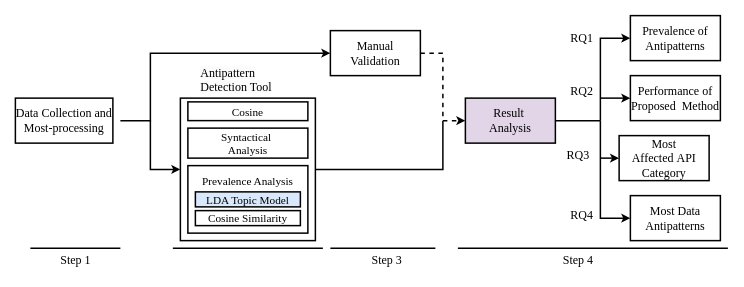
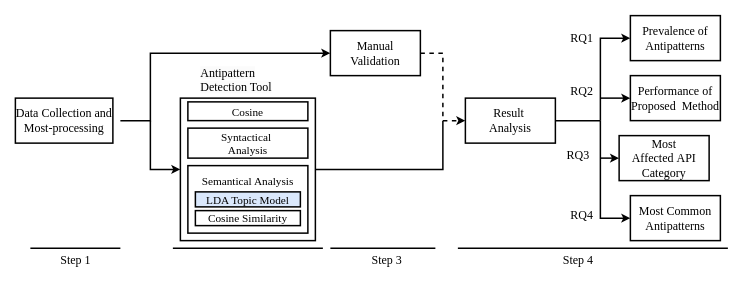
  <mxCell id="0" />
  <mxCell id="1" parent="0" />
  <mxCell id="2" value="&lt;font size=&quot;1&quot; face=&quot;Times New Roman&quot;&gt;&lt;span style=&quot;font-size: 16px;&quot;&gt;Data Collection and Most-processing&lt;/span&gt;&lt;/font&gt;" style="rounded=0;whiteSpace=wrap;html=1;strokeWidth=2;container=0;fontStyle=0" parent="1" vertex="1"><mxGeometry x="20" y="130" width="130" height="60" as="geometry" /></mxCell>
  <mxCell id="3" value="&lt;font size=&quot;1&quot; face=&quot;Times New Roman&quot;&gt;&lt;span style=&quot;font-size: 16px;&quot;&gt;&lt;br&gt;&lt;/span&gt;&lt;/font&gt;" style="rounded=0;whiteSpace=wrap;html=1;strokeWidth=2;container=0;fontStyle=0" parent="1" vertex="1"><mxGeometry x="240" y="130" width="180" height="190" as="geometry" /></mxCell>
  <mxCell id="4" value="&lt;span style=&quot;border-color: var(--border-color); color: rgb(0, 0, 0); font-family: &amp;quot;Times New Roman&amp;quot;; font-style: normal; font-variant-ligatures: normal; font-variant-caps: normal; letter-spacing: normal; orphans: 2; text-align: center; text-indent: 0px; text-transform: none; widows: 2; word-spacing: 0px; -webkit-text-stroke-width: 0px; background-color: rgb(251, 251, 251); text-decoration-thickness: initial; text-decoration-style: initial; text-decoration-color: initial; font-size: 16px;&quot;&gt;Antipattern &lt;br&gt;Detection Tool&lt;br&gt;&lt;/span&gt;" style="text;whiteSpace=wrap;html=1;container=0;strokeWidth=2;fontStyle=0" parent="1" vertex="1"><mxGeometry x="265" y="80" width="135" height="40" as="geometry" /></mxCell>
  <mxCell id="5" value="" style="endArrow=classic;html=1;rounded=0;strokeWidth=2;entryX=0;entryY=0.5;entryDx=0;entryDy=0;fontStyle=0" parent="1" target="32" edge="1"><mxGeometry width="50" height="50" relative="1" as="geometry"><mxPoint x="160" y="160" as="sourcePoint" /><mxPoint x="430" y="70" as="targetPoint" /><Array as="points"><mxPoint x="200" y="160" /><mxPoint x="200" y="70" /></Array></mxGeometry></mxCell>
  <mxCell id="6" value="" style="endArrow=classic;html=1;rounded=0;entryX=0;entryY=0.5;entryDx=0;entryDy=0;strokeWidth=2;fontStyle=0" parent="1" target="3" edge="1"><mxGeometry width="50" height="50" relative="1" as="geometry"><mxPoint x="200" y="160" as="sourcePoint" /><mxPoint x="210" y="200" as="targetPoint" /><Array as="points"><mxPoint x="200" y="225" /></Array></mxGeometry></mxCell>
- <mxCell id="7" value="&lt;font size=&quot;1&quot; face=&quot;Times New Roman&quot;&gt;&lt;span style=&quot;font-size: 16px;&quot;&gt;Result&amp;nbsp;&lt;br&gt;Analysis&lt;br&gt;&lt;/span&gt;&lt;/font&gt;" style="rounded=0;whiteSpace=wrap;html=1;strokeWidth=2;container=0;fontStyle=0;fillColor=#e1d5e7;" parent="1" vertex="1"><mxGeometry x="620" y="130" width="120" height="60" as="geometry" /></mxCell>
+ <mxCell id="7" value="&lt;font size=&quot;1&quot; face=&quot;Times New Roman&quot;&gt;&lt;span style=&quot;font-size: 16px;&quot;&gt;Result&amp;nbsp;&lt;br&gt;Analysis&lt;br&gt;&lt;/span&gt;&lt;/font&gt;" style="rounded=0;whiteSpace=wrap;html=1;strokeWidth=2;container=0;fontStyle=0" parent="1" vertex="1"><mxGeometry x="620" y="130" width="120" height="60" as="geometry" /></mxCell>
  <mxCell id="8" value="" style="endArrow=classic;html=1;rounded=0;entryX=0;entryY=0.5;entryDx=0;entryDy=0;exitX=1;exitY=0.5;exitDx=0;exitDy=0;strokeWidth=2;fontStyle=0;dashed=1;" parent="1" source="32" target="7" edge="1"><mxGeometry width="50" height="50" relative="1" as="geometry"><mxPoint x="585" y="70" as="sourcePoint" /><mxPoint x="480" y="90" as="targetPoint" /><Array as="points"><mxPoint x="590" y="70" /><mxPoint x="590" y="160" /></Array></mxGeometry></mxCell>
  <mxCell id="9" value="" style="endArrow=none;html=1;rounded=0;strokeWidth=2;fontStyle=0" parent="1" source="3" edge="1"><mxGeometry width="50" height="50" relative="1" as="geometry"><mxPoint x="600" y="300" as="sourcePoint" /><mxPoint x="590" y="160" as="targetPoint" /><Array as="points"><mxPoint x="590" y="225" /></Array></mxGeometry></mxCell>
  <mxCell id="10" value="&lt;font size=&quot;1&quot; face=&quot;Times New Roman&quot;&gt;&lt;span style=&quot;font-size: 16px;&quot;&gt;Prevalence of Antipatterns&lt;br&gt;&lt;/span&gt;&lt;/font&gt;" style="rounded=0;whiteSpace=wrap;html=1;strokeWidth=2;container=0;fontStyle=0" parent="1" vertex="1"><mxGeometry x="840" y="20" width="120" height="60" as="geometry" /></mxCell>
  <mxCell id="11" value="&lt;font size=&quot;1&quot; face=&quot;Times New Roman&quot;&gt;&lt;span style=&quot;font-size: 16px;&quot;&gt;Performance of Proposed&amp;nbsp; Method&lt;br&gt;&lt;/span&gt;&lt;/font&gt;" style="rounded=0;whiteSpace=wrap;html=1;strokeWidth=2;container=0;fontStyle=0" parent="1" vertex="1"><mxGeometry x="840" y="100" width="120" height="60" as="geometry" /></mxCell>
  <mxCell id="12" value="&lt;font face=&quot;Times New Roman&quot;&gt;&lt;span style=&quot;font-size: 16px;&quot;&gt;Most A&lt;/span&gt;&lt;span style=&quot;font-size: 16px;&quot;&gt;&lt;span&gt;ffected&lt;/span&gt;&lt;/span&gt;&lt;span style=&quot;font-size: 16px;&quot;&gt;&amp;nbsp;API C&lt;/span&gt;&lt;span style=&quot;font-size: 16px;&quot;&gt;&lt;span&gt;ategory&lt;/span&gt;&lt;/span&gt;&lt;br&gt;&lt;/font&gt;" style="rounded=0;whiteSpace=wrap;html=1;strokeWidth=2;container=0;fontStyle=0" parent="1" vertex="1"><mxGeometry x="825" y="180" width="120" height="60" as="geometry" /></mxCell>
- <mxCell id="13" value="&lt;font size=&quot;1&quot; face=&quot;Times New Roman&quot;&gt;&lt;span style=&quot;font-size: 16px;&quot;&gt;Most Data Antipatterns&lt;br&gt;&lt;/span&gt;&lt;/font&gt;" style="rounded=0;whiteSpace=wrap;html=1;strokeWidth=2;container=0;fontStyle=0" parent="1" vertex="1"><mxGeometry x="840" y="260" width="120" height="60" as="geometry" /></mxCell>
+ <mxCell id="13" value="&lt;font size=&quot;1&quot; face=&quot;Times New Roman&quot;&gt;&lt;span style=&quot;font-size: 16px;&quot;&gt;Most Common Antipatterns&lt;br&gt;&lt;/span&gt;&lt;/font&gt;" style="rounded=0;whiteSpace=wrap;html=1;strokeWidth=2;container=0;fontStyle=0" parent="1" vertex="1"><mxGeometry x="840" y="260" width="120" height="60" as="geometry" /></mxCell>
  <mxCell id="14" value="" style="endArrow=none;html=1;rounded=0;strokeWidth=2;fontStyle=0" parent="1" edge="1"><mxGeometry width="50" height="50" relative="1" as="geometry"><mxPoint x="740" y="160" as="sourcePoint" /><mxPoint x="800" y="160" as="targetPoint" /></mxGeometry></mxCell>
  <mxCell id="15" value="&lt;font size=&quot;1&quot; face=&quot;Times New Roman&quot;&gt;&lt;span style=&quot;font-size: 16px;&quot;&gt;RQ1&lt;/span&gt;&lt;/font&gt;" style="text;html=1;align=center;verticalAlign=middle;resizable=0;points=[];autosize=1;strokeColor=none;fillColor=none;container=0;strokeWidth=2;fontStyle=0" parent="1" vertex="1"><mxGeometry x="750" y="35" width="50" height="30" as="geometry" /></mxCell>
  <mxCell id="16" value="&lt;font face=&quot;Times New Roman&quot;&gt;&lt;span&gt;&lt;font style=&quot;font-size: 16px;&quot;&gt;RQ2&lt;/font&gt;&lt;br&gt;&lt;/span&gt;&lt;/font&gt;" style="text;html=1;align=center;verticalAlign=middle;resizable=0;points=[];autosize=1;strokeColor=none;fillColor=none;container=0;strokeWidth=2;fontStyle=0" parent="1" vertex="1"><mxGeometry x="750" y="105" width="50" height="30" as="geometry" /></mxCell>
  <mxCell id="17" value="&lt;font face=&quot;Times New Roman&quot;&gt;&lt;span&gt;&lt;font style=&quot;font-size: 16px;&quot;&gt;RQ3&lt;/font&gt;&lt;br&gt;&lt;/span&gt;&lt;/font&gt;" style="text;html=1;align=center;verticalAlign=middle;resizable=0;points=[];autosize=1;strokeColor=none;fillColor=none;container=0;strokeWidth=2;fontStyle=0" parent="1" vertex="1"><mxGeometry x="745" y="190" width="50" height="30" as="geometry" /></mxCell>
  <mxCell id="18" value="&lt;font size=&quot;1&quot; face=&quot;Times New Roman&quot;&gt;&lt;span style=&quot;font-size: 16px;&quot;&gt;RQ4&lt;/span&gt;&lt;/font&gt;" style="text;html=1;align=center;verticalAlign=middle;resizable=0;points=[];autosize=1;strokeColor=none;fillColor=none;container=0;strokeWidth=2;fontStyle=0" parent="1" vertex="1"><mxGeometry x="750" y="270" width="50" height="30" as="geometry" /></mxCell>
  <mxCell id="19" value="&lt;font style=&quot;font-size: 15px;&quot; face=&quot;Times New Roman&quot;&gt;&lt;span style=&quot;&quot;&gt;Syntactical&amp;nbsp;&lt;br&gt;Analysis&lt;br&gt;&lt;/span&gt;&lt;/font&gt;" style="rounded=0;whiteSpace=wrap;html=1;strokeWidth=2;container=0;fontStyle=0" parent="1" vertex="1"><mxGeometry x="250" y="170" width="160" height="40" as="geometry" /></mxCell>
  <mxCell id="20" value="&lt;font style=&quot;&quot; face=&quot;Times New Roman&quot;&gt;&lt;span style=&quot;&quot;&gt;&lt;font style=&quot;font-size: 15px;&quot;&gt;Cosine&lt;/font&gt;&lt;br&gt;&lt;/span&gt;&lt;/font&gt;" style="rounded=0;whiteSpace=wrap;html=1;strokeWidth=2;container=0;fontStyle=0" parent="1" vertex="1"><mxGeometry x="250" y="135" width="160" height="25" as="geometry" /></mxCell>
  <mxCell id="21" value="&lt;font style=&quot;font-size: 11px;&quot; face=&quot;Times New Roman&quot;&gt;&lt;span style=&quot;&quot;&gt;&lt;br&gt;&lt;/span&gt;&lt;/font&gt;" style="rounded=0;whiteSpace=wrap;html=1;strokeWidth=2;container=0;fontStyle=0" parent="1" vertex="1"><mxGeometry x="250" y="220" width="160" height="90" as="geometry" /></mxCell>
  <mxCell id="22" value="&lt;font style=&quot;&quot; face=&quot;Times New Roman&quot;&gt;&lt;span style=&quot;&quot;&gt;&lt;font style=&quot;font-size: 15px;&quot;&gt;LDA Topic Model&lt;/font&gt;&lt;br&gt;&lt;/span&gt;&lt;/font&gt;" style="rounded=0;whiteSpace=wrap;html=1;strokeWidth=2;container=0;fontStyle=0;fillColor=#dae8fc;" parent="1" vertex="1"><mxGeometry x="260" y="255" width="140" height="20" as="geometry" /></mxCell>
- <mxCell id="23" value="&lt;font style=&quot;&quot; face=&quot;Times New Roman&quot;&gt;&lt;span style=&quot;&quot;&gt;&lt;font style=&quot;font-size: 15px;&quot;&gt;Prevalence Analysis&lt;/font&gt;&lt;br&gt;&lt;/span&gt;&lt;/font&gt;" style="rounded=0;whiteSpace=wrap;html=1;strokeWidth=2;container=0;fillColor=none;strokeColor=none;fontStyle=0" parent="1" vertex="1"><mxGeometry x="260" y="230" width="140" height="20" as="geometry" /></mxCell>
+ <mxCell id="23" value="&lt;font style=&quot;&quot; face=&quot;Times New Roman&quot;&gt;&lt;span style=&quot;&quot;&gt;&lt;font style=&quot;font-size: 15px;&quot;&gt;Semantical Analysis&lt;/font&gt;&lt;br&gt;&lt;/span&gt;&lt;/font&gt;" style="rounded=0;whiteSpace=wrap;html=1;strokeWidth=2;container=0;fillColor=none;strokeColor=none;fontStyle=0" parent="1" vertex="1"><mxGeometry x="260" y="230" width="140" height="20" as="geometry" /></mxCell>
  <mxCell id="24" value="&lt;font size=&quot;1&quot; face=&quot;Times New Roman&quot;&gt;&lt;span style=&quot;font-size: 16px;&quot;&gt;Step 1&lt;/span&gt;&lt;/font&gt;" style="text;html=1;align=center;verticalAlign=middle;resizable=0;points=[];autosize=1;strokeColor=none;fillColor=none;container=0;strokeWidth=2;fontStyle=0" parent="1" vertex="1"><mxGeometry x="70" y="330" width="60" height="30" as="geometry" /></mxCell>
  <mxCell id="25" value="&lt;font size=&quot;1&quot; face=&quot;Times New Roman&quot;&gt;&lt;span style=&quot;font-size: 16px;&quot;&gt;Step 3&lt;/span&gt;&lt;/font&gt;" style="text;html=1;align=center;verticalAlign=middle;resizable=0;points=[];autosize=1;strokeColor=none;fillColor=none;container=0;strokeWidth=2;fontStyle=0" parent="1" vertex="1"><mxGeometry x="485" y="330" width="60" height="30" as="geometry" /></mxCell>
  <mxCell id="26" value="&lt;font size=&quot;1&quot; face=&quot;Times New Roman&quot;&gt;&lt;span style=&quot;font-size: 16px;&quot;&gt;Step 4&lt;/span&gt;&lt;/font&gt;" style="text;html=1;align=center;verticalAlign=middle;resizable=0;points=[];autosize=1;strokeColor=none;fillColor=none;container=0;strokeWidth=2;fontStyle=0" parent="1" vertex="1"><mxGeometry x="740" y="330" width="60" height="30" as="geometry" /></mxCell>
  <mxCell id="27" value="&lt;font style=&quot;&quot; face=&quot;Times New Roman&quot;&gt;&lt;span style=&quot;&quot;&gt;&lt;font style=&quot;font-size: 15px;&quot;&gt;Cosine Similarity&lt;/font&gt;&lt;br&gt;&lt;/span&gt;&lt;/font&gt;" style="rounded=0;whiteSpace=wrap;html=1;strokeWidth=2;container=0;fontStyle=0" parent="1" vertex="1"><mxGeometry x="260" y="280" width="140" height="20" as="geometry" /></mxCell>
  <mxCell id="28" value="" style="endArrow=none;html=1;rounded=0;strokeWidth=2;fontStyle=0" parent="1" edge="1"><mxGeometry width="50" height="50" relative="1" as="geometry"><mxPoint x="40" y="330" as="sourcePoint" /><mxPoint x="160" y="330" as="targetPoint" /></mxGeometry></mxCell>
  <mxCell id="29" value="" style="endArrow=none;html=1;rounded=0;strokeWidth=2;fontStyle=0" parent="1" edge="1"><mxGeometry width="50" height="50" relative="1" as="geometry"><mxPoint x="230" y="330" as="sourcePoint" /><mxPoint x="430" y="330" as="targetPoint" /></mxGeometry></mxCell>
  <mxCell id="30" value="" style="endArrow=none;html=1;rounded=0;strokeWidth=2;fontStyle=0" parent="1" edge="1"><mxGeometry width="50" height="50" relative="1" as="geometry"><mxPoint x="440" y="330" as="sourcePoint" /><mxPoint x="580" y="330" as="targetPoint" /></mxGeometry></mxCell>
  <mxCell id="31" value="" style="endArrow=none;html=1;rounded=0;strokeWidth=2;fontStyle=0" parent="1" edge="1"><mxGeometry width="50" height="50" relative="1" as="geometry"><mxPoint x="610" y="330" as="sourcePoint" /><mxPoint x="970" y="330" as="targetPoint" /></mxGeometry></mxCell>
  <mxCell id="32" value="&lt;span style=&quot;border-color: var(--border-color); font-family: &amp;quot;Times New Roman&amp;quot;; font-size: 16px;&quot;&gt;Manual Validation&lt;/span&gt;&lt;font size=&quot;1&quot; face=&quot;Times New Roman&quot;&gt;&lt;span style=&quot;font-size: 16px;&quot;&gt;&lt;br&gt;&lt;/span&gt;&lt;/font&gt;" style="rounded=0;whiteSpace=wrap;html=1;strokeWidth=2;container=0;fontStyle=0" parent="1" vertex="1"><mxGeometry x="440" y="40" width="120" height="60" as="geometry" /></mxCell>
  <mxCell id="33" value="" style="endArrow=classic;html=1;rounded=0;strokeWidth=2;entryX=0;entryY=0.5;entryDx=0;entryDy=0;fontStyle=0" parent="1" target="10" edge="1"><mxGeometry width="50" height="50" relative="1" as="geometry"><mxPoint x="800" y="160" as="sourcePoint" /><mxPoint x="850" y="110" as="targetPoint" /><Array as="points"><mxPoint x="800" y="50" /></Array></mxGeometry></mxCell>
  <mxCell id="34" value="" style="endArrow=classic;html=1;rounded=0;strokeWidth=2;entryX=0;entryY=0.5;entryDx=0;entryDy=0;fontStyle=0" parent="1" target="11" edge="1"><mxGeometry width="50" height="50" relative="1" as="geometry"><mxPoint x="800" y="130" as="sourcePoint" /><mxPoint x="850" y="85" as="targetPoint" /></mxGeometry></mxCell>
  <mxCell id="35" value="" style="endArrow=classic;html=1;rounded=0;strokeWidth=2;entryX=0;entryY=0.5;entryDx=0;entryDy=0;fontStyle=0" parent="1" target="13" edge="1"><mxGeometry width="50" height="50" relative="1" as="geometry"><mxPoint x="800" y="160" as="sourcePoint" /><mxPoint x="830" y="290" as="targetPoint" /><Array as="points"><mxPoint x="800" y="290" /></Array></mxGeometry></mxCell>
  <mxCell id="36" value="" style="endArrow=classic;html=1;rounded=0;strokeWidth=2;entryX=0;entryY=0.5;entryDx=0;entryDy=0;fontStyle=0" parent="1" target="12" edge="1"><mxGeometry width="50" height="50" relative="1" as="geometry"><mxPoint x="800" y="210" as="sourcePoint" /><mxPoint x="850" y="165" as="targetPoint" /></mxGeometry></mxCell>
